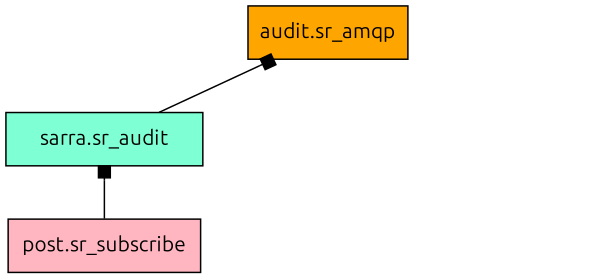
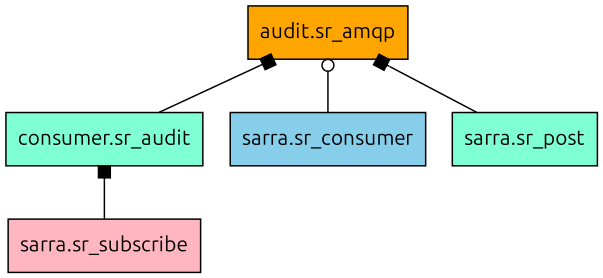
  digraph {
    fontname=Ubuntu
    rankdir=BT
    node [fillcolor=aquamarine fontname=Ubuntu shape=box style=filled]
    edge [arrowhead=box arrowtail=none fontname=Ubuntu]
    n1 [fillcolor=orange label="audit.sr_amqp"]
-   n2 [label="sarra.sr_audit"]
-   n5 [fillcolor=lightpink label="post.sr_subscribe"]
+   n2 [label="consumer.sr_audit"]
+   n3 [fillcolor=skyblue label="sarra.sr_consumer"]
+   n4 [label="sarra.sr_post"]
+   n5 [fillcolor=lightpink label="sarra.sr_subscribe"]
    n2 -> n1
+   n3 -> n1 [arrowhead=odot]
+   n4 -> n1
    n5 -> n2
  }
